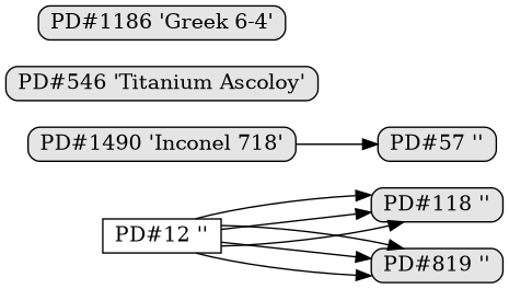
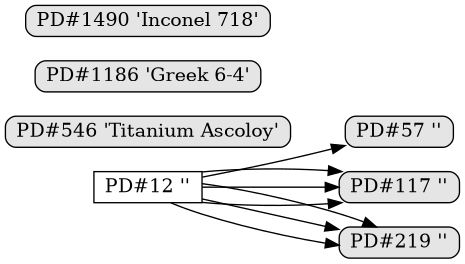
  digraph {
    fixedsize=true
    rankdir=LR
    node [concentrate=true fillcolor="#E5E5E5" shape=box style="rounded,filled"]
    n1 [height=0 label="PD#12 ''" width=0 style=""]
    n2 [height=0 label="PD#57 ''" width=0]
-   n3 [height=0 label="PD#118 ''" width=0]
-   n4 [height=0 label="PD#819 ''" width=0]
+   n3 [height=0 label="PD#117 ''" width=0]
+   n4 [height=0 label="PD#219 ''" width=0]
    n5 [height=0 label="PD#546 'Titanium Ascoloy'" width=0]
    n6 [height=0 label="PD#1186 'Greek 6-4'" width=0]
    n7 [height=0 label="PD#1490 'Inconel 718'" width=0]
-   n7 -> n2
+   n1 -> n2
    n1 -> n3
    n1 -> n3
    n1 -> n3
    n1 -> n4
    n1 -> n4
    n1 -> n4
  }
